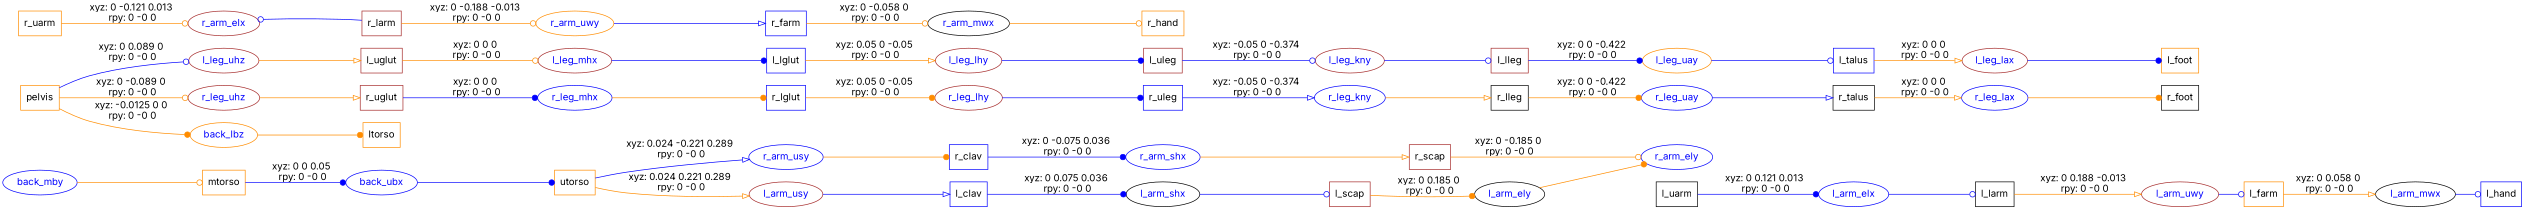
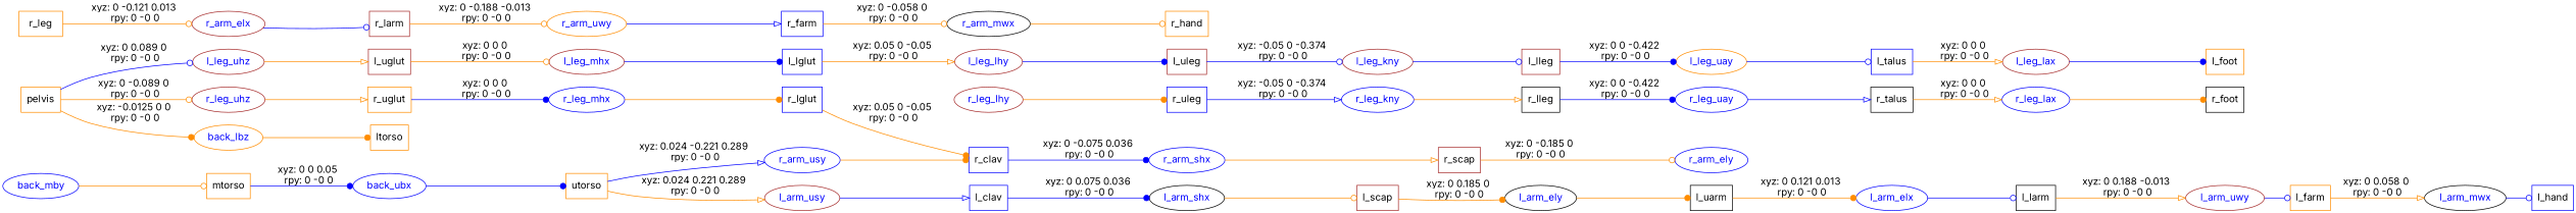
  digraph {
    fontname=Inter
    rankdir=LR
    node [color=blue fontname=Inter shape=box]
    edge [arrowhead=dot color=darkorange fontname=Inter]
    n1 [color=darkorange label=pelvis]
    back_lbz [color=darkorange fontcolor=blue shape=ellipse]
    l_leg_uhz [color=brown fontcolor=blue shape=ellipse]
    r_leg_uhz [color=brown fontcolor=blue shape=ellipse]
    n5 [color=darkorange label=ltorso]
    n6 [color=brown label=l_uglut]
-   n7 [color=brown label=r_uglut]
+   n7 [color=darkorange label=r_uglut]
    back_mby [fontcolor=blue shape=ellipse]
    n9 [color=darkorange label=mtorso]
    back_ubx [fontcolor=blue shape=ellipse]
    n11 [color=darkorange label=utorso]
    l_arm_usy [color=brown fontcolor=blue shape=ellipse]
    r_arm_usy [fontcolor=blue shape=ellipse]
    n14 [label=l_clav]
    n15 [label=r_clav]
    l_arm_shx [color=black fontcolor=blue shape=ellipse]
    n17 [color=brown label=l_scap]
    l_arm_ely [color=black fontcolor=blue shape=ellipse]
    n19 [color=black label=l_uarm]
    l_arm_elx [fontcolor=blue shape=ellipse]
    n21 [color=black label=l_larm]
    l_arm_uwy [color=brown fontcolor=blue shape=ellipse]
    n23 [color=darkorange label=l_farm]
    l_arm_mwx [color=black fontcolor=blue shape=ellipse]
    n25 [label=l_hand]
    r_arm_shx [fontcolor=blue shape=ellipse]
    n27 [color=brown label=r_scap]
    r_arm_ely [fontcolor=blue shape=ellipse]
-   n29 [color=darkorange label=r_uarm]
+   n29 [color=darkorange label=r_leg]
    r_arm_elx [color=brown fontcolor=blue shape=ellipse]
    n31 [color=brown label=r_larm]
    r_arm_uwy [color=darkorange fontcolor=blue shape=ellipse]
    n33 [label=r_farm]
    r_arm_mwx [color=black fontcolor=blue shape=ellipse]
    n35 [color=darkorange label=r_hand]
    l_leg_mhx [color=brown fontcolor=blue shape=ellipse]
    n37 [label=l_lglut]
    l_leg_lhy [color=brown fontcolor=blue shape=ellipse]
    n39 [color=brown label=l_uleg]
    l_leg_kny [color=brown fontcolor=blue shape=ellipse]
    n41 [color=brown label=l_lleg]
    l_leg_uay [color=darkorange fontcolor=blue shape=ellipse]
    n43 [label=l_talus]
    l_leg_lax [color=brown fontcolor=blue shape=ellipse]
    n45 [color=darkorange label=l_foot]
    r_leg_mhx [fontcolor=blue shape=ellipse]
    n47 [label=r_lglut]
    r_leg_lhy [color=brown fontcolor=blue shape=ellipse]
    n49 [label=r_uleg]
    r_leg_kny [fontcolor=blue shape=ellipse]
    n51 [color=black label=r_lleg]
    r_leg_uay [fontcolor=blue shape=ellipse]
    n53 [color=black label=r_talus]
    r_leg_lax [fontcolor=blue shape=ellipse]
    n55 [color=black label=r_foot]
    n1 -> back_lbz [label="xyz: -0.0125 0 0 \nrpy: 0 -0 0"]
    n1 -> l_leg_uhz [arrowhead=odot color=blue label="xyz: 0 0.089 0 \nrpy: 0 -0 0"]
    n1 -> r_leg_uhz [arrowhead=odot label="xyz: 0 -0.089 0 \nrpy: 0 -0 0"]
    back_lbz -> n5
    l_leg_uhz -> n6 [arrowhead=onormal]
    r_leg_uhz -> n7 [arrowhead=onormal]
    n6 -> l_leg_mhx [arrowhead=odot label="xyz: 0 0 0 \nrpy: 0 -0 0"]
    n7 -> r_leg_mhx [color=blue label="xyz: 0 0 0 \nrpy: 0 -0 0"]
    back_mby -> n9 [arrowhead=odot]
    n9 -> back_ubx [color=blue label="xyz: 0 0 0.05 \nrpy: 0 -0 0"]
    back_ubx -> n11 [color=blue]
    n11 -> l_arm_usy [arrowhead=onormal label="xyz: 0.024 0.221 0.289 \nrpy: 0 -0 0"]
    n11 -> r_arm_usy [arrowhead=onormal color=blue label="xyz: 0.024 -0.221 0.289 \nrpy: 0 -0 0"]
    l_arm_usy -> n14 [arrowhead=onormal color=blue]
    r_arm_usy -> n15
    n14 -> l_arm_shx [color=blue label="xyz: 0 0.075 0.036 \nrpy: 0 -0 0"]
    n15 -> r_arm_shx [color=blue label="xyz: 0 -0.075 0.036 \nrpy: 0 -0 0"]
-   l_arm_shx -> n17 [arrowhead=odot color=blue]
+   l_arm_shx -> n17 [arrowhead=odot]
    n17 -> l_arm_ely [label="xyz: 0 0.185 0 \nrpy: 0 -0 0"]
-   l_arm_ely -> r_arm_ely
-   n19 -> l_arm_elx [color=blue label="xyz: 0 0.121 0.013 \nrpy: 0 -0 0"]
+   l_arm_ely -> n19
+   n19 -> l_arm_elx [label="xyz: 0 0.121 0.013 \nrpy: 0 -0 0"]
    l_arm_elx -> n21 [arrowhead=odot color=blue]
    n21 -> l_arm_uwy [arrowhead=onormal label="xyz: 0 0.188 -0.013 \nrpy: 0 -0 0"]
    l_arm_uwy -> n23 [arrowhead=odot color=blue]
    n23 -> l_arm_mwx [arrowhead=onormal label="xyz: 0 0.058 0 \nrpy: 0 -0 0"]
    l_arm_mwx -> n25 [arrowhead=odot color=blue]
    r_arm_shx -> n27 [arrowhead=onormal]
    n27 -> r_arm_ely [arrowhead=odot label="xyz: 0 -0.185 0 \nrpy: 0 -0 0"]
    n29 -> r_arm_elx [arrowhead=odot label="xyz: 0 -0.121 0.013 \nrpy: 0 -0 0"]
-   n31 -> r_arm_elx [arrowhead=odot color=blue]
+   r_arm_elx -> n31 [arrowhead=odot color=blue]
    n31 -> r_arm_uwy [arrowhead=odot label="xyz: 0 -0.188 -0.013 \nrpy: 0 -0 0"]
    r_arm_uwy -> n33 [arrowhead=onormal color=blue]
    n33 -> r_arm_mwx [arrowhead=odot label="xyz: 0 -0.058 0 \nrpy: 0 -0 0"]
    r_arm_mwx -> n35 [arrowhead=odot]
    l_leg_mhx -> n37 [color=blue]
    n37 -> l_leg_lhy [arrowhead=onormal label="xyz: 0.05 0 -0.05 \nrpy: 0 -0 0"]
    l_leg_lhy -> n39 [color=blue]
    n39 -> l_leg_kny [arrowhead=odot color=blue label="xyz: -0.05 0 -0.374 \nrpy: 0 -0 0"]
    l_leg_kny -> n41 [arrowhead=odot color=blue]
    n41 -> l_leg_uay [color=blue label="xyz: 0 0 -0.422 \nrpy: 0 -0 0"]
    l_leg_uay -> n43 [arrowhead=odot color=blue]
    n43 -> l_leg_lax [arrowhead=onormal label="xyz: 0 0 0 \nrpy: 0 -0 0"]
    l_leg_lax -> n45 [color=blue]
    r_leg_mhx -> n47
-   n47 -> r_leg_lhy [label="xyz: 0.05 0 -0.05 \nrpy: 0 -0 0"]
-   r_leg_lhy -> n49 [color=blue]
+   n47 -> n15 [label="xyz: 0.05 0 -0.05 \nrpy: 0 -0 0"]
+   r_leg_lhy -> n49
    n49 -> r_leg_kny [arrowhead=onormal color=blue label="xyz: -0.05 0 -0.374 \nrpy: 0 -0 0"]
    r_leg_kny -> n51 [arrowhead=onormal]
-   n51 -> r_leg_uay [label="xyz: 0 0 -0.422 \nrpy: 0 -0 0"]
+   n51 -> r_leg_uay [color=blue label="xyz: 0 0 -0.422 \nrpy: 0 -0 0"]
    r_leg_uay -> n53 [arrowhead=onormal color=blue]
    n53 -> r_leg_lax [arrowhead=onormal label="xyz: 0 0 0 \nrpy: 0 -0 0"]
    r_leg_lax -> n55
  }
